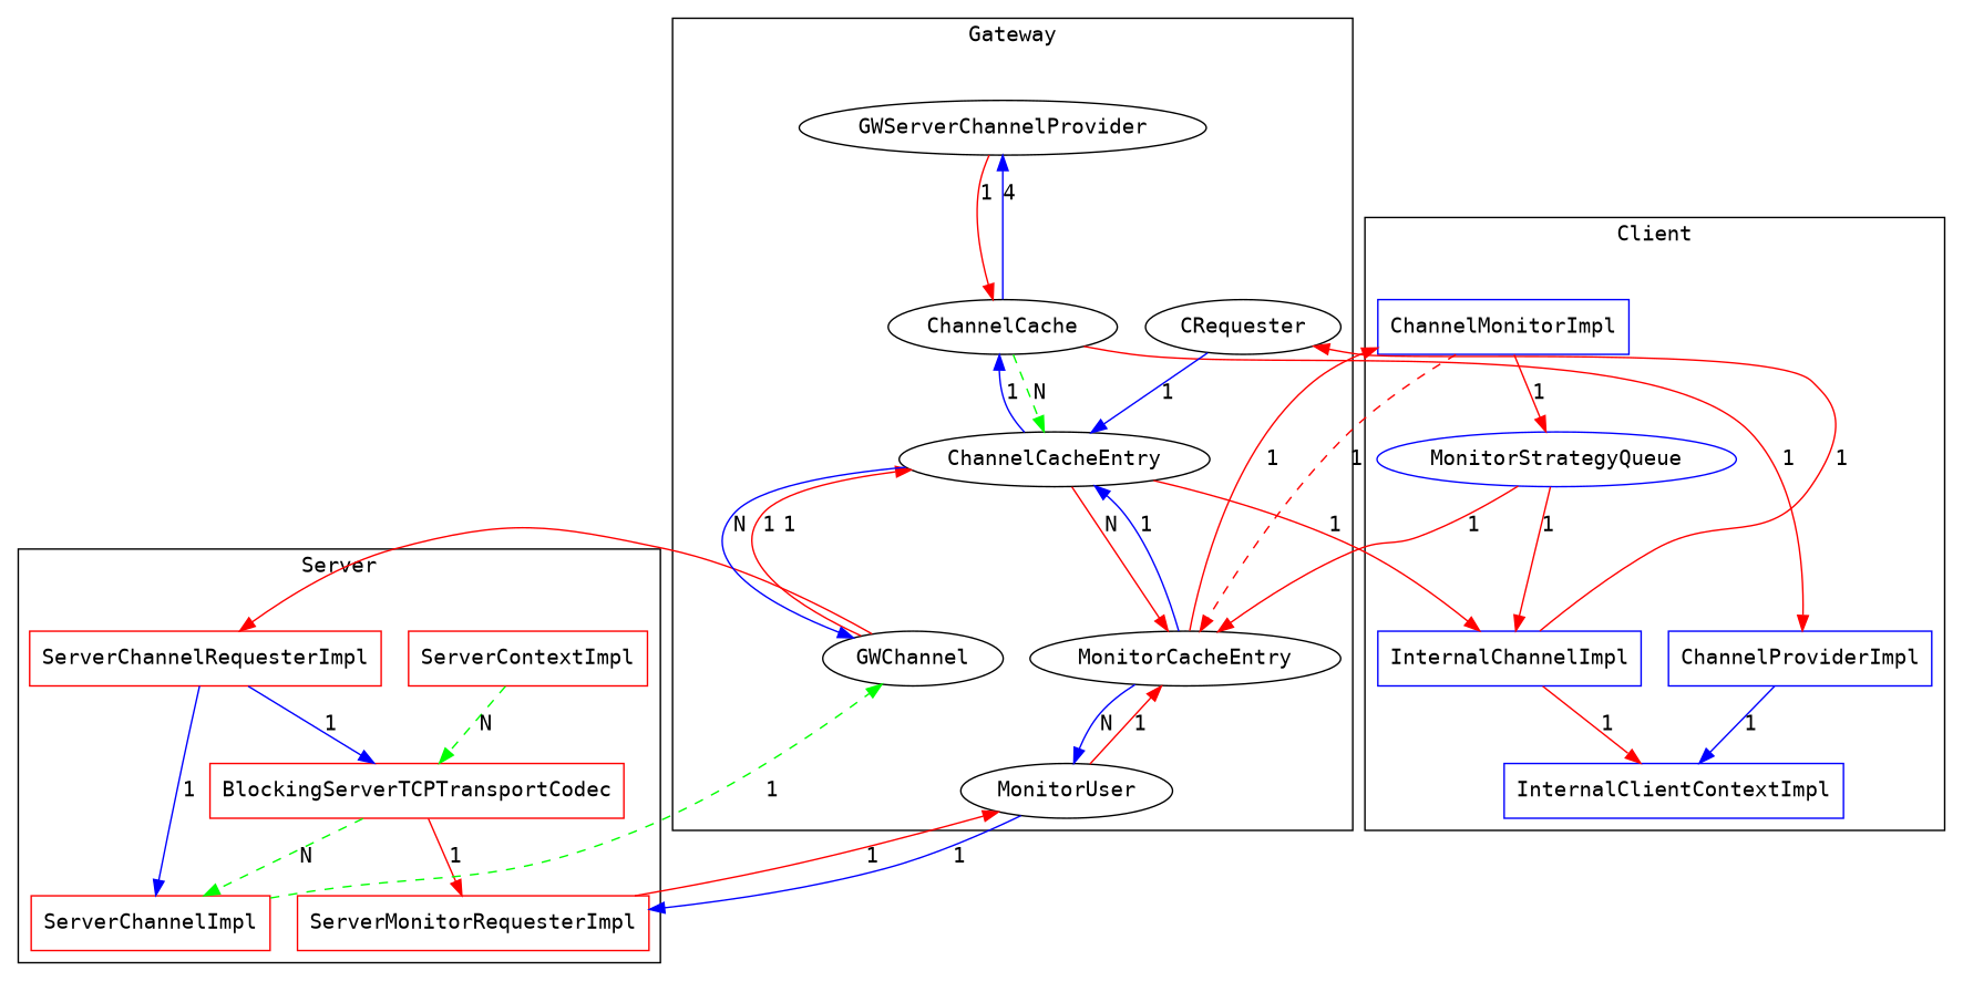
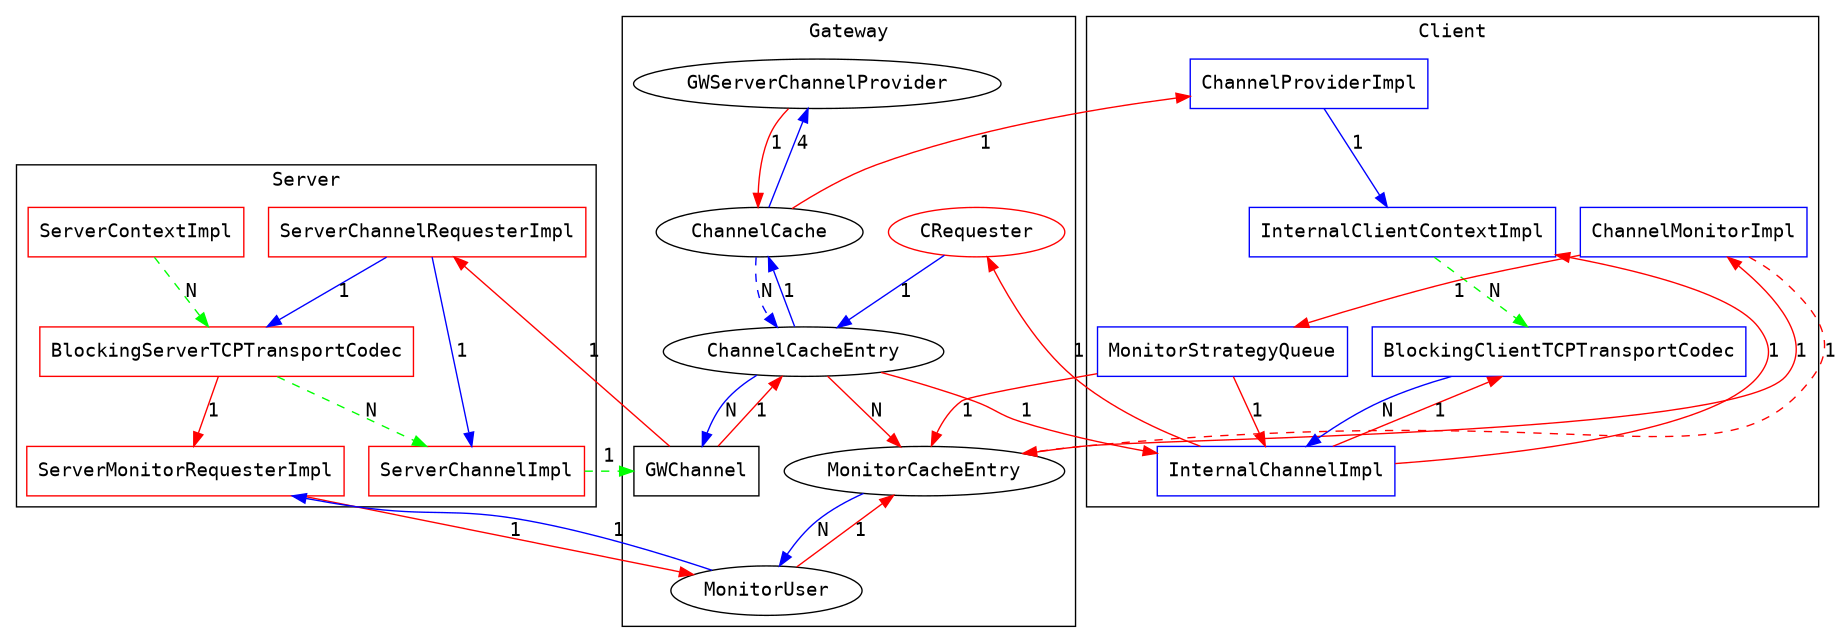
  digraph {
    fontname="DejaVu Sans Mono"
    node [fontname="DejaVu Sans Mono" shape=box]
    edge [color=red fontname="DejaVu Sans Mono"]
    ServerContextImpl [color=red]
    BlockingServerTCPTransportCodec [color=red]
    ServerChannelImpl [color=red]
    ServerChannelRequesterImpl [color=red]
    ServerMonitorRequesterImpl [color=red]
    GWServerChannelProvider [shape=""]
    ChannelCache [shape=""]
-   GWChannel [shape=""]
+   GWChannel
    ChannelCacheEntry [shape=""]
    MonitorUser [shape=""]
    MonitorCacheEntry [shape=""]
-   CRequester [shape=""]
+   CRequester [color=red shape=""]
    ChannelProviderImpl [color=blue]
    InternalClientContextImpl [color=blue]
    InternalChannelImpl [color=blue]
+   BlockingClientTCPTransportCodec [color=blue]
    ChannelMonitorImpl [color=blue]
-   MonitorStrategyQueue [color=blue shape=ellipse]
+   MonitorStrategyQueue [color=blue]
    subgraph cluster_1 {
      label=Server
      ServerContextImpl
      BlockingServerTCPTransportCodec
      ServerChannelImpl
      ServerChannelRequesterImpl
      ServerMonitorRequesterImpl
    }
    subgraph cluster_2 {
      label=Gateway
      GWServerChannelProvider
      ChannelCache
      GWChannel
      ChannelCacheEntry
      MonitorUser
      MonitorCacheEntry
      CRequester
    }
    subgraph cluster_3 {
      label=Client
      ChannelProviderImpl
      InternalClientContextImpl
      InternalChannelImpl
+     BlockingClientTCPTransportCodec
      ChannelMonitorImpl
      MonitorStrategyQueue
    }
    ServerContextImpl -> BlockingServerTCPTransportCodec [color=green label=N style=dashed]
    BlockingServerTCPTransportCodec -> ServerChannelImpl [color=green label=N style=dashed]
    BlockingServerTCPTransportCodec -> ServerMonitorRequesterImpl [label=1]
    ServerChannelImpl -> GWChannel [color=green label=1 style=dashed]
    ServerChannelRequesterImpl -> BlockingServerTCPTransportCodec [color=blue label=1]
    ServerChannelRequesterImpl -> ServerChannelImpl [color=blue label=1]
    ServerMonitorRequesterImpl -> MonitorUser [label=1]
    GWServerChannelProvider -> ChannelCache [label=1]
    ChannelCache -> GWServerChannelProvider [color=blue label=4]
-   ChannelCache -> ChannelCacheEntry [color=green label=N style=dashed]
+   ChannelCache -> ChannelCacheEntry [color=blue label=N style=dashed]
    ChannelCache -> ChannelProviderImpl [label=1]
    GWChannel -> ServerChannelRequesterImpl [label=1]
    GWChannel -> ChannelCacheEntry [label=1]
    ChannelCacheEntry -> ChannelCache [color=blue label=1]
    ChannelCacheEntry -> GWChannel [color=blue label=N]
    ChannelCacheEntry -> MonitorCacheEntry [label=N]
    ChannelCacheEntry -> InternalChannelImpl [label=1]
    MonitorUser -> ServerMonitorRequesterImpl [color=blue label=1]
    MonitorUser -> MonitorCacheEntry [label=1]
-   MonitorCacheEntry -> ChannelCacheEntry [color=blue label=1]
    MonitorCacheEntry -> MonitorUser [color=blue label=N]
    MonitorCacheEntry -> ChannelMonitorImpl [label=1]
    CRequester -> ChannelCacheEntry [color=blue label=1]
    ChannelProviderImpl -> InternalClientContextImpl [color=blue label=1]
+   InternalClientContextImpl -> BlockingClientTCPTransportCodec [color=green label=N style=dashed]
    InternalChannelImpl -> CRequester [label=1]
    InternalChannelImpl -> InternalClientContextImpl [label=1]
+   InternalChannelImpl -> BlockingClientTCPTransportCodec [label=1]
+   BlockingClientTCPTransportCodec -> InternalChannelImpl [color=blue label=N]
    ChannelMonitorImpl -> MonitorCacheEntry [label=1 style=dashed]
    ChannelMonitorImpl -> MonitorStrategyQueue [label=1]
    MonitorStrategyQueue -> MonitorCacheEntry [label=1]
    MonitorStrategyQueue -> InternalChannelImpl [label=1]
  }
